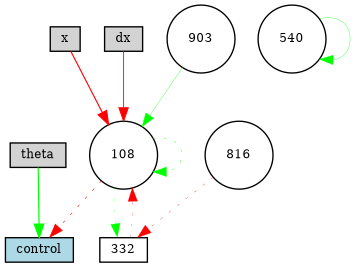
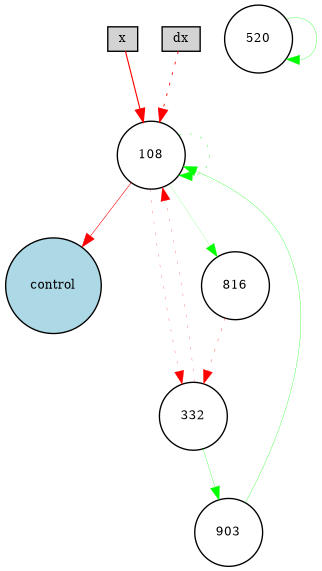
  digraph {
    node [fillcolor=white fontsize=9 shape=circle style=filled]
    edge [color=green style=solid]
    x [fillcolor=lightgray height=0.2 shape=box width=0.2]
    108 [height=0.2 width=0.2]
-   control [fillcolor=lightblue height=0.2 shape=box width=0.2]
-   332 [height=0.2 shape=box width=0.2]
+   control [fillcolor=lightblue height=0.2 width=0.2]
+   332 [height=0.2 width=0.2]
    816 [height=0.2 width=0.2]
    dx [fillcolor=lightgray height=0.2 shape=box width=0.2]
-   theta [fillcolor=lightgray height=0.2 shape=box width=0.2]
    n8 [height=0.2 label=903 width=0.2]
-   540 [height=0.2 width=0.2]
+   540 [height=0.2 width=0.2 label=520]
    x -> 108 [color=red penwidth=0.830098037836063]
    108 -> 108 [penwidth=0.2711579339049951 style=dotted]
-   108 -> control [color=red penwidth=0.4209082922946171 style=dotted]
-   108 -> 332 [penwidth=0.17021301297921754 style=dotted]
+   108 -> control [color=red penwidth=0.4209082922946171]
+   108 -> 332 [color=red penwidth=0.17021301297921754 style=dotted]
+   108 -> 816 [penwidth=0.12011428212744416]
    332 -> 108 [color=red penwidth=0.17149766126622784 style=dotted]
+   332 -> n8 [penwidth=0.23028938557099218]
    816 -> 332 [color=red penwidth=0.24258257689869964 style=dotted]
-   dx -> 108 [color=red penwidth=0.6307924170941064]
-   theta -> control [penwidth=0.862893231288893]
+   dx -> 108 [color=red penwidth=0.6307924170941064 style=dotted]
    n8 -> 108 [penwidth=0.22907840569995888]
    540 -> 540 [penwidth=0.2325106305572451]
  }
